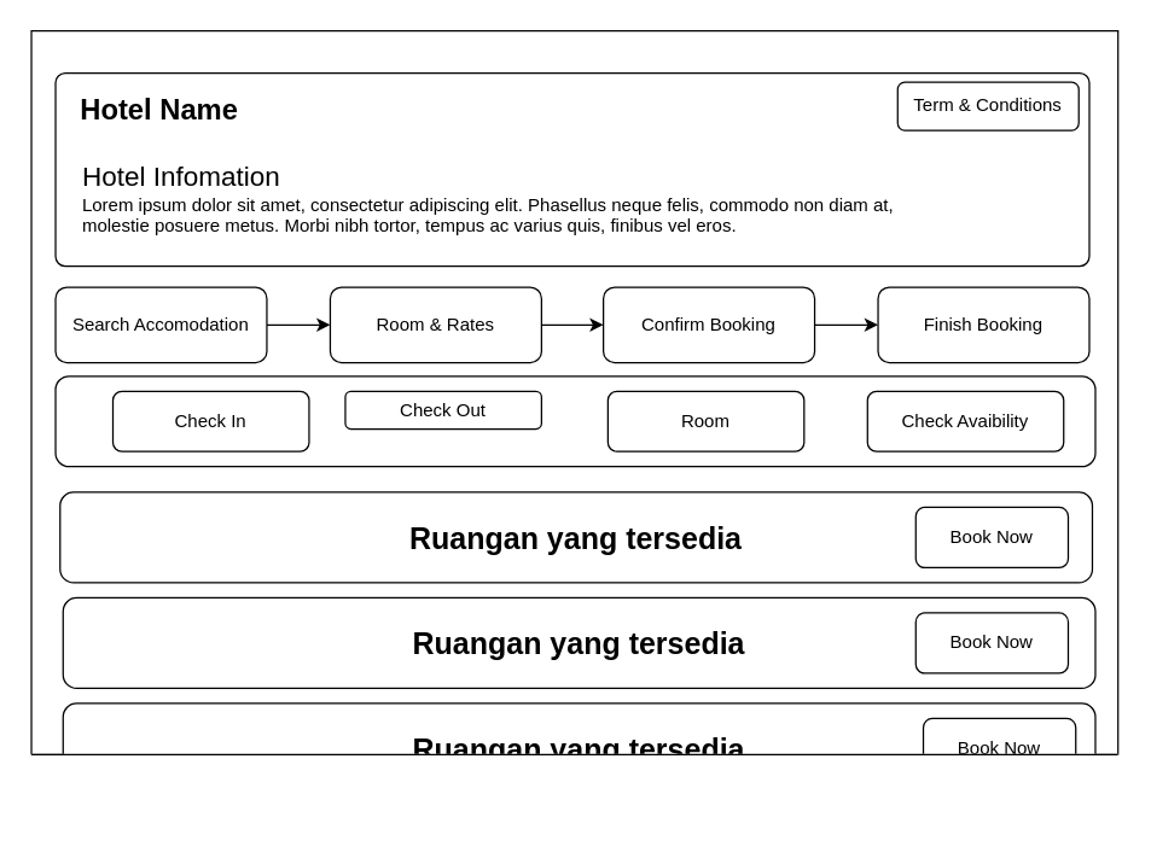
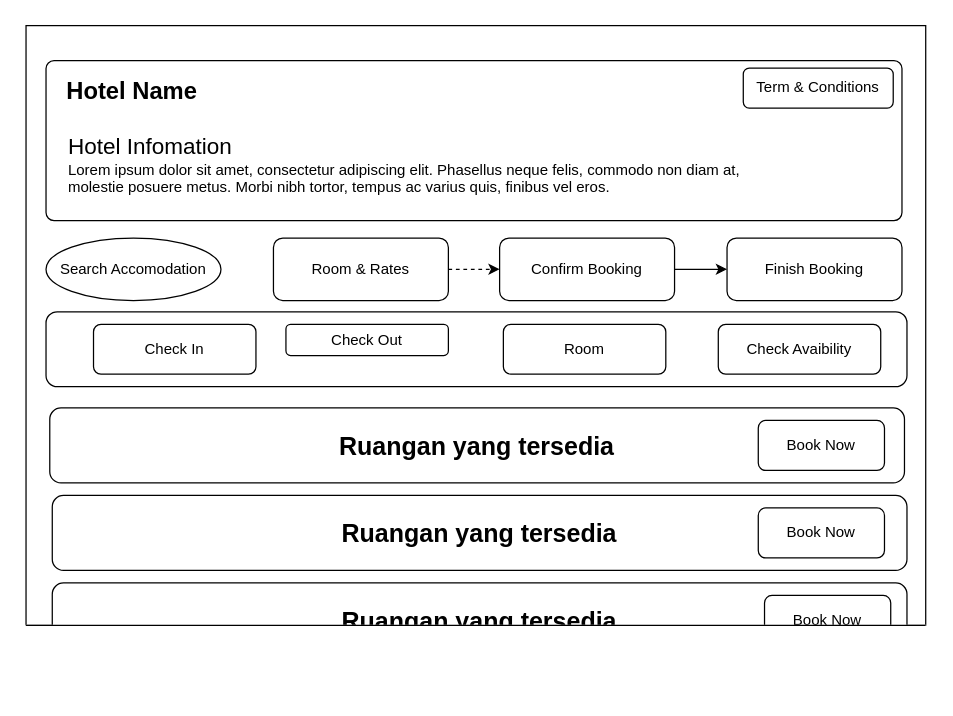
  <mxCell id="0" />
  <mxCell id="1" parent="0" />
  <mxCell id="2" value="" style="rounded=0;whiteSpace=wrap;html=1;" vertex="1" parent="1"><mxGeometry x="20" y="20" width="720" height="480" as="geometry" /></mxCell>
  <mxCell id="3" value="" style="rounded=1;whiteSpace=wrap;html=1;arcSize=5;" vertex="1" parent="1"><mxGeometry x="36" y="48" width="685" height="128" as="geometry" /></mxCell>
  <mxCell id="4" value="&lt;b&gt;&lt;font style=&quot;font-size: 19px;&quot;&gt;Hotel Name&lt;/font&gt;&lt;/b&gt;" style="text;html=1;align=center;verticalAlign=middle;whiteSpace=wrap;rounded=0;" vertex="1" parent="1"><mxGeometry x="36" y="48" width="138" height="50" as="geometry" /></mxCell>
  <mxCell id="5" value="Term &amp;amp; Conditions" style="rounded=1;whiteSpace=wrap;html=1;" vertex="1" parent="1"><mxGeometry x="594" y="54" width="120" height="32" as="geometry" /></mxCell>
  <mxCell id="6" value="&lt;font style=&quot;font-size: 18px;&quot;&gt;Hotel Infomation&lt;/font&gt;&lt;div&gt;Lorem ipsum dolor sit amet, consectetur adipiscing elit. Phasellus neque felis, commodo non diam at,&amp;nbsp;&lt;/div&gt;&lt;div&gt;molestie posuere metus. Morbi nibh tortor, tempus ac varius quis, finibus vel eros.&lt;/div&gt;" style="text;html=1;align=left;verticalAlign=middle;resizable=0;points=[];autosize=1;strokeColor=none;fillColor=none;" vertex="1" parent="1"><mxGeometry x="52" y="101" width="559" height="62" as="geometry" /></mxCell>
- <mxCell id="7" style="edgeStyle=none;html=1;entryX=0;entryY=0.5;entryDx=0;entryDy=0;" edge="1" parent="1" source="8" target="10"><mxGeometry relative="1" as="geometry" /></mxCell>
- <mxCell id="8" value="Search Accomodation" style="rounded=1;whiteSpace=wrap;html=1;" vertex="1" parent="1"><mxGeometry x="36" y="190" width="140" height="50" as="geometry" /></mxCell>
- <mxCell id="9" style="edgeStyle=none;html=1;entryX=0;entryY=0.5;entryDx=0;entryDy=0;" edge="1" parent="1" source="10" target="12"><mxGeometry relative="1" as="geometry" /></mxCell>
+ <mxCell id="8" value="Search Accomodation" style="ellipse;whiteSpace=wrap;html=1;" vertex="1" parent="1"><mxGeometry x="36" y="190" width="140" height="50" as="geometry" /></mxCell>
+ <mxCell id="9" style="edgeStyle=none;html=1;entryX=0;entryY=0.5;entryDx=0;entryDy=0;dashed=1;" edge="1" parent="1" source="10" target="12"><mxGeometry relative="1" as="geometry" /></mxCell>
  <mxCell id="10" value="Room &amp;amp; Rates" style="rounded=1;whiteSpace=wrap;html=1;" vertex="1" parent="1"><mxGeometry x="218" y="190" width="140" height="50" as="geometry" /></mxCell>
  <mxCell id="11" style="edgeStyle=none;html=1;entryX=0;entryY=0.5;entryDx=0;entryDy=0;" edge="1" parent="1" source="12" target="13"><mxGeometry relative="1" as="geometry" /></mxCell>
  <mxCell id="12" value="Confirm Booking" style="rounded=1;whiteSpace=wrap;html=1;" vertex="1" parent="1"><mxGeometry x="399" y="190" width="140" height="50" as="geometry" /></mxCell>
  <mxCell id="13" value="Finish Booking" style="rounded=1;whiteSpace=wrap;html=1;" vertex="1" parent="1"><mxGeometry x="581" y="190" width="140" height="50" as="geometry" /></mxCell>
  <mxCell id="14" value="" style="rounded=1;whiteSpace=wrap;html=1;" vertex="1" parent="1"><mxGeometry x="36" y="249" width="689" height="60" as="geometry" /></mxCell>
  <mxCell id="15" value="Check In" style="rounded=1;whiteSpace=wrap;html=1;" vertex="1" parent="1"><mxGeometry x="74" y="259" width="130" height="40" as="geometry" /></mxCell>
  <mxCell id="16" value="Check Out" style="rounded=1;whiteSpace=wrap;html=1;" vertex="1" parent="1"><mxGeometry x="228" y="259" width="130" height="25" as="geometry" /></mxCell>
  <mxCell id="17" value="Room" style="rounded=1;whiteSpace=wrap;html=1;" vertex="1" parent="1"><mxGeometry x="402" y="259" width="130" height="40" as="geometry" /></mxCell>
  <mxCell id="18" value="Check Avaibility" style="rounded=1;whiteSpace=wrap;html=1;" vertex="1" parent="1"><mxGeometry x="574" y="259" width="130" height="40" as="geometry" /></mxCell>
  <mxCell id="19" value="&lt;font style=&quot;font-size: 20px;&quot;&gt;&lt;b&gt;Ruangan yang tersedia&lt;/b&gt;&lt;/font&gt;" style="rounded=1;whiteSpace=wrap;html=1;" vertex="1" parent="1"><mxGeometry x="39" y="326" width="684" height="60" as="geometry" /></mxCell>
  <mxCell id="20" value="&lt;font style=&quot;font-size: 20px;&quot;&gt;&lt;b&gt;Ruangan yang tersedia&lt;/b&gt;&lt;/font&gt;" style="rounded=1;whiteSpace=wrap;html=1;" vertex="1" parent="1"><mxGeometry x="41" y="396" width="684" height="60" as="geometry" /></mxCell>
  <mxCell id="21" value="Book Now" style="rounded=1;whiteSpace=wrap;html=1;" vertex="1" parent="1"><mxGeometry x="606" y="336" width="101" height="40" as="geometry" /></mxCell>
  <mxCell id="22" value="Book Now" style="rounded=1;whiteSpace=wrap;html=1;" vertex="1" parent="1"><mxGeometry x="606" y="406" width="101" height="40" as="geometry" /></mxCell>
  <mxCell id="23" value="&lt;font style=&quot;font-size: 20px;&quot;&gt;&lt;b&gt;Ruangan yang tersedia&lt;/b&gt;&lt;/font&gt;" style="rounded=1;whiteSpace=wrap;html=1;" vertex="1" parent="1"><mxGeometry x="41" y="466" width="684" height="60" as="geometry" /></mxCell>
  <mxCell id="24" value="Book Now" style="rounded=1;whiteSpace=wrap;html=1;" vertex="1" parent="1"><mxGeometry x="611" y="476" width="101" height="40" as="geometry" /></mxCell>
  <mxCell id="25" value="" style="rounded=0;whiteSpace=wrap;html=1;strokeColor=light-dark(#ffffff, #ededed);" vertex="1" parent="1"><mxGeometry x="20" y="500" width="720" height="51" as="geometry" /></mxCell>
  <mxCell id="26" value="" style="endArrow=none;html=1;exitX=0;exitY=0;exitDx=0;exitDy=0;entryX=1;entryY=0;entryDx=0;entryDy=0;" edge="1" parent="1" source="25" target="25"><mxGeometry width="50" height="50" relative="1" as="geometry"><mxPoint x="29" y="585" as="sourcePoint" /><mxPoint x="134" y="546" as="targetPoint" /></mxGeometry></mxCell>
